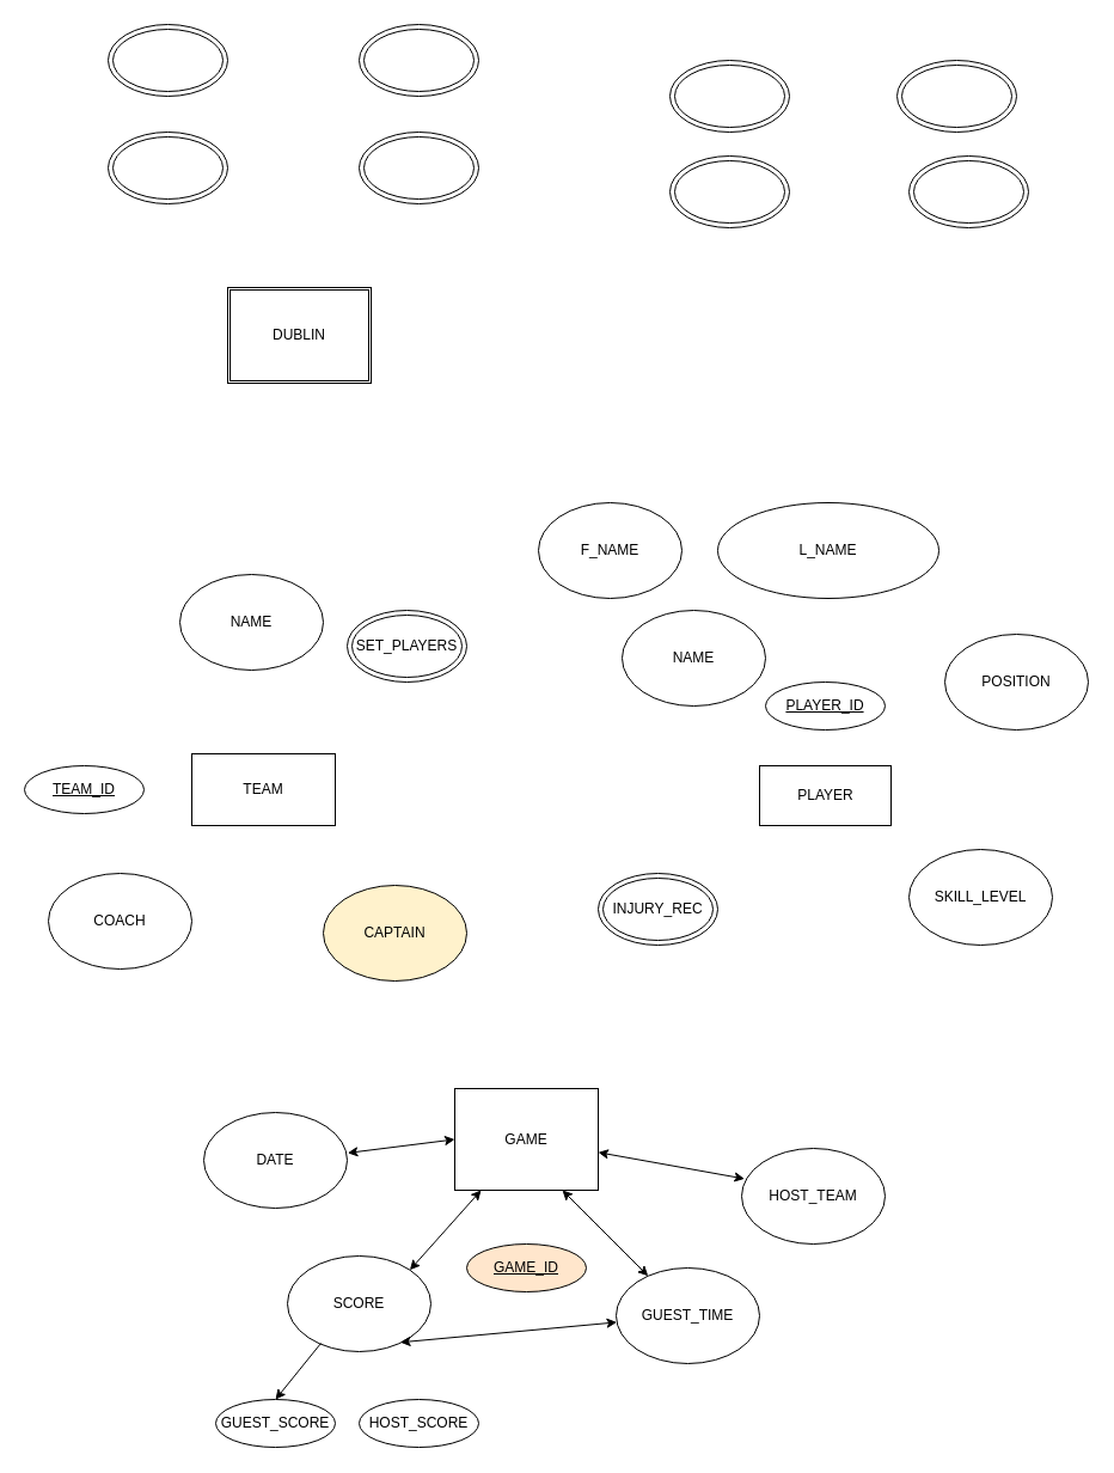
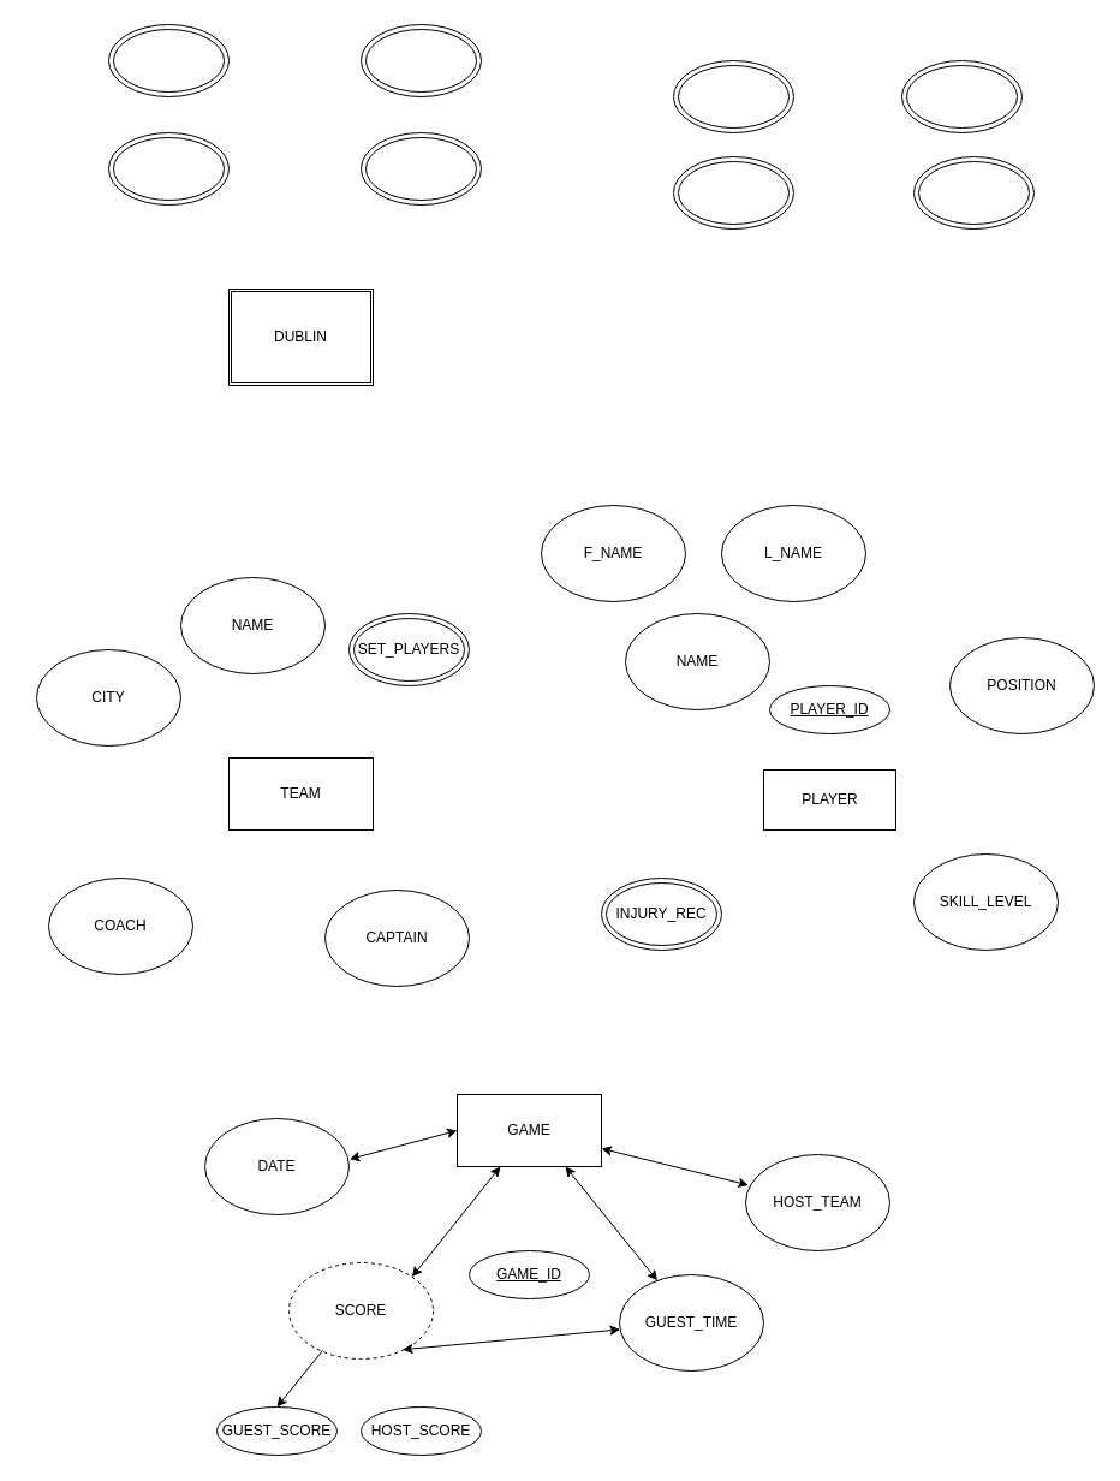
  <mxCell id="0" />
  <mxCell id="1" parent="0" />
  <mxCell id="2" value="PLAYER" style="html=1;" vertex="1" parent="1"><mxGeometry x="635" y="640" width="110" height="50" as="geometry" /></mxCell>
  <mxCell id="3" value="DUBLIN" style="shape=ext;double=1;rounded=0;whiteSpace=wrap;html=1;" vertex="1" parent="1"><mxGeometry x="190" y="240" width="120" height="80" as="geometry" /></mxCell>
  <mxCell id="4" value="" style="ellipse;shape=doubleEllipse;whiteSpace=wrap;html=1;" vertex="1" parent="1"><mxGeometry x="90" y="110" width="100" height="60" as="geometry" /></mxCell>
  <mxCell id="5" value="" style="ellipse;shape=doubleEllipse;whiteSpace=wrap;html=1;" vertex="1" parent="1"><mxGeometry x="300" y="20" width="100" height="60" as="geometry" /></mxCell>
  <mxCell id="6" value="" style="ellipse;shape=doubleEllipse;whiteSpace=wrap;html=1;" vertex="1" parent="1"><mxGeometry x="300" y="110" width="100" height="60" as="geometry" /></mxCell>
  <mxCell id="7" value="" style="ellipse;shape=doubleEllipse;whiteSpace=wrap;html=1;" vertex="1" parent="1"><mxGeometry x="90" y="20" width="100" height="60" as="geometry" /></mxCell>
  <mxCell id="8" value="" style="ellipse;shape=doubleEllipse;whiteSpace=wrap;html=1;" vertex="1" parent="1"><mxGeometry x="560" y="130" width="100" height="60" as="geometry" /></mxCell>
  <mxCell id="9" value="" style="ellipse;shape=doubleEllipse;whiteSpace=wrap;html=1;" vertex="1" parent="1"><mxGeometry x="760" y="130" width="100" height="60" as="geometry" /></mxCell>
  <mxCell id="10" value="" style="ellipse;shape=doubleEllipse;whiteSpace=wrap;html=1;" vertex="1" parent="1"><mxGeometry x="560" y="50" width="100" height="60" as="geometry" /></mxCell>
  <mxCell id="11" value="" style="ellipse;shape=doubleEllipse;whiteSpace=wrap;html=1;" vertex="1" parent="1"><mxGeometry x="750" y="50" width="100" height="60" as="geometry" /></mxCell>
  <mxCell id="12" value="SET_PLAYERS" style="ellipse;shape=doubleEllipse;whiteSpace=wrap;html=1;" vertex="1" parent="1"><mxGeometry x="290" y="510" width="100" height="60" as="geometry" /></mxCell>
  <mxCell id="13" value="INJURY_REC" style="ellipse;shape=doubleEllipse;whiteSpace=wrap;html=1;" vertex="1" parent="1"><mxGeometry x="500" y="730" width="100" height="60" as="geometry" /></mxCell>
- <mxCell id="14" value="GAME" style="rounded=0;whiteSpace=wrap;html=1;" vertex="1" parent="1"><mxGeometry x="380" y="910" width="120" height="85" as="geometry" /></mxCell>
- <mxCell id="15" value="SCORE" style="ellipse;whiteSpace=wrap;html=1;" vertex="1" parent="1"><mxGeometry x="240" y="1050" width="120" height="80" as="geometry" /></mxCell>
+ <mxCell id="14" value="GAME" style="rounded=0;whiteSpace=wrap;html=1;" vertex="1" parent="1"><mxGeometry x="380" y="910" width="120" height="60" as="geometry" /></mxCell>
+ <mxCell id="15" value="SCORE" style="ellipse;whiteSpace=wrap;html=1;dashed=1;" vertex="1" parent="1"><mxGeometry x="240" y="1050" width="120" height="80" as="geometry" /></mxCell>
  <mxCell id="16" value="GUEST_TIME" style="ellipse;whiteSpace=wrap;html=1;" vertex="1" parent="1"><mxGeometry x="515" y="1060" width="120" height="80" as="geometry" /></mxCell>
  <mxCell id="17" value="HOST_TEAM" style="ellipse;whiteSpace=wrap;html=1;" vertex="1" parent="1"><mxGeometry x="620" y="960" width="120" height="80" as="geometry" /></mxCell>
  <mxCell id="18" value="DATE" style="ellipse;whiteSpace=wrap;html=1;" vertex="1" parent="1"><mxGeometry x="170" y="930" width="120" height="80" as="geometry" /></mxCell>
- <mxCell id="19" value="TEAM" style="rounded=0;whiteSpace=wrap;html=1;" vertex="1" parent="1"><mxGeometry x="160" y="630" width="120" height="60" as="geometry" /></mxCell>
+ <mxCell id="19" value="TEAM" style="rounded=0;whiteSpace=wrap;html=1;" vertex="1" parent="1"><mxGeometry x="190" y="630" width="120" height="60" as="geometry" /></mxCell>
  <mxCell id="20" value="COACH" style="ellipse;whiteSpace=wrap;html=1;" vertex="1" parent="1"><mxGeometry x="40" y="730" width="120" height="80" as="geometry" /></mxCell>
- <mxCell id="21" value="CAPTAIN" style="ellipse;whiteSpace=wrap;html=1;fillColor=#fff2cc;" vertex="1" parent="1"><mxGeometry x="270" y="740" width="120" height="80" as="geometry" /></mxCell>
+ <mxCell id="21" value="CAPTAIN" style="ellipse;whiteSpace=wrap;html=1;" vertex="1" parent="1"><mxGeometry x="270" y="740" width="120" height="80" as="geometry" /></mxCell>
+ <mxCell id="22" value="CITY" style="ellipse;whiteSpace=wrap;html=1;" vertex="1" parent="1"><mxGeometry x="30" y="540" width="120" height="80" as="geometry" /></mxCell>
  <mxCell id="23" value="NAME" style="ellipse;whiteSpace=wrap;html=1;" vertex="1" parent="1"><mxGeometry x="150" y="480" width="120" height="80" as="geometry" /></mxCell>
  <mxCell id="24" value="POSITION" style="ellipse;whiteSpace=wrap;html=1;" vertex="1" parent="1"><mxGeometry x="790" y="530" width="120" height="80" as="geometry" /></mxCell>
  <mxCell id="25" value="SKILL_LEVEL" style="ellipse;whiteSpace=wrap;html=1;" vertex="1" parent="1"><mxGeometry x="760" y="710" width="120" height="80" as="geometry" /></mxCell>
  <mxCell id="26" value="NAME" style="ellipse;whiteSpace=wrap;html=1;" vertex="1" parent="1"><mxGeometry x="520" y="510" width="120" height="80" as="geometry" /></mxCell>
  <mxCell id="27" value="F_NAME" style="ellipse;whiteSpace=wrap;html=1;" vertex="1" parent="1"><mxGeometry x="450" y="420" width="120" height="80" as="geometry" /></mxCell>
- <mxCell id="28" value="L_NAME" style="ellipse;whiteSpace=wrap;html=1;" vertex="1" parent="1"><mxGeometry x="600" y="420" width="185" height="80" as="geometry" /></mxCell>
- <mxCell id="29" value="TEAM_ID" style="ellipse;whiteSpace=wrap;html=1;align=center;fontStyle=4;" vertex="1" parent="1"><mxGeometry x="20" y="640" width="100" height="40" as="geometry" /></mxCell>
+ <mxCell id="28" value="L_NAME" style="ellipse;whiteSpace=wrap;html=1;" vertex="1" parent="1"><mxGeometry x="600" y="420" width="120" height="80" as="geometry" /></mxCell>
  <mxCell id="30" value="PLAYER_ID" style="ellipse;whiteSpace=wrap;html=1;align=center;fontStyle=4;" vertex="1" parent="1"><mxGeometry x="640" y="570" width="100" height="40" as="geometry" /></mxCell>
- <mxCell id="31" value="GAME_ID" style="ellipse;whiteSpace=wrap;html=1;align=center;fontStyle=4;fillColor=#ffe6cc;" vertex="1" parent="1"><mxGeometry x="390" y="1040" width="100" height="40" as="geometry" /></mxCell>
+ <mxCell id="31" value="GAME_ID" style="ellipse;whiteSpace=wrap;html=1;align=center;fontStyle=4;" vertex="1" parent="1"><mxGeometry x="390" y="1040" width="100" height="40" as="geometry" /></mxCell>
  <mxCell id="32" value="GUEST_SCORE" style="ellipse;whiteSpace=wrap;html=1;align=center;" vertex="1" parent="1"><mxGeometry x="180" y="1170" width="100" height="40" as="geometry" /></mxCell>
  <mxCell id="33" value="HOST_SCORE" style="ellipse;whiteSpace=wrap;html=1;align=center;" vertex="1" parent="1"><mxGeometry x="300" y="1170" width="100" height="40" as="geometry" /></mxCell>
  <mxCell id="34" value="" style="endArrow=classic;startArrow=classic;html=1;rounded=0;exitX=1;exitY=0;exitDx=0;exitDy=0;" edge="1" parent="1" source="15" target="14"><mxGeometry width="50" height="50" relative="1" as="geometry"><mxPoint x="370" y="1000" as="sourcePoint" /><mxPoint x="420" y="950" as="targetPoint" /></mxGeometry></mxCell>
  <mxCell id="35" value="" style="endArrow=classic;startArrow=classic;html=1;rounded=0;exitX=1.003;exitY=0.423;exitDx=0;exitDy=0;exitPerimeter=0;entryX=0;entryY=0.5;entryDx=0;entryDy=0;" edge="1" parent="1" source="18" target="14"><mxGeometry width="50" height="50" relative="1" as="geometry"><mxPoint x="370" y="1000" as="sourcePoint" /><mxPoint x="420" y="950" as="targetPoint" /></mxGeometry></mxCell>
  <mxCell id="36" value="" style="endArrow=none;startArrow=classic;html=1;rounded=0;exitX=0.5;exitY=0;exitDx=0;exitDy=0;entryX=0.233;entryY=0.913;entryDx=0;entryDy=0;entryPerimeter=0;" edge="1" parent="1" source="32" target="15"><mxGeometry width="50" height="50" relative="1" as="geometry"><mxPoint x="370" y="1000" as="sourcePoint" /><mxPoint x="420" y="950" as="targetPoint" /></mxGeometry></mxCell>
  <mxCell id="37" value="" style="endArrow=classic;startArrow=classic;html=1;rounded=0;exitX=0.787;exitY=0.903;exitDx=0;exitDy=0;exitPerimeter=0;" edge="1" parent="1" source="15" target="16"><mxGeometry width="50" height="50" relative="1" as="geometry"><mxPoint x="370" y="1000" as="sourcePoint" /><mxPoint x="420" y="950" as="targetPoint" /></mxGeometry></mxCell>
  <mxCell id="38" value="" style="endArrow=classic;startArrow=classic;html=1;rounded=0;entryX=0.02;entryY=0.318;entryDx=0;entryDy=0;entryPerimeter=0;" edge="1" parent="1" source="14" target="17"><mxGeometry width="50" height="50" relative="1" as="geometry"><mxPoint x="370" y="1000" as="sourcePoint" /><mxPoint x="420" y="950" as="targetPoint" /></mxGeometry></mxCell>
  <mxCell id="39" value="" style="endArrow=classic;startArrow=classic;html=1;rounded=0;exitX=0.75;exitY=1;exitDx=0;exitDy=0;" edge="1" parent="1" source="14" target="16"><mxGeometry width="50" height="50" relative="1" as="geometry"><mxPoint x="370" y="1000" as="sourcePoint" /><mxPoint x="570" y="1050" as="targetPoint" /></mxGeometry></mxCell>
